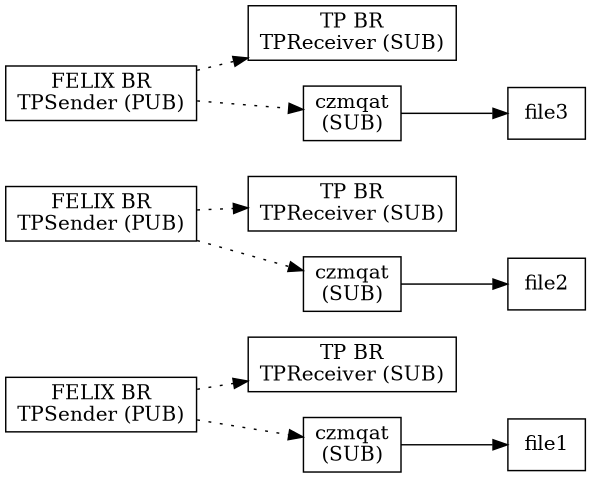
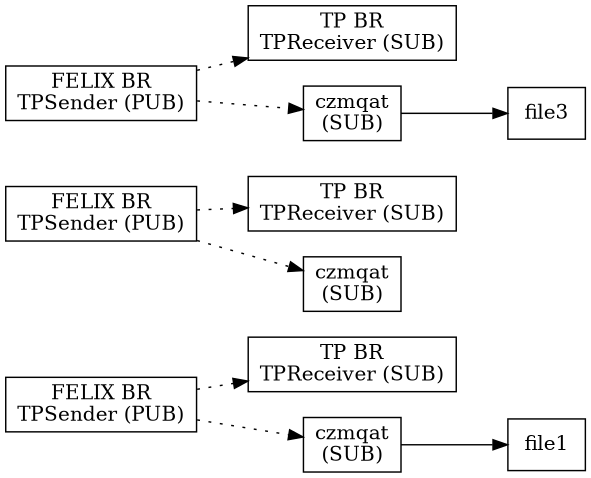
  digraph {
    rankdir=LR
    node [shape=box]
    edge [style=dotted]
    n1 [label="FELIX BR\nTPSender (PUB)"]
    n2 [label="TP BR\nTPReceiver (SUB)"]
    n3 [label="czmqat\n(SUB)"]
    n4 [label="FELIX BR\nTPSender (PUB)"]
    n5 [label="TP BR\nTPReceiver (SUB)"]
    n6 [label="czmqat\n(SUB)"]
    n7 [label="FELIX BR\nTPSender (PUB)"]
    n8 [label="TP BR\nTPReceiver (SUB)"]
    n9 [label="czmqat\n(SUB)"]
    n10 [label=file1]
-   n11 [label=file2]
    n12 [label=file3]
    n1 -> n2
    n1 -> n3
    n3 -> n10 [style=solid]
    n4 -> n5
    n4 -> n6
-   n6 -> n11 [style=solid]
    n7 -> n8
    n7 -> n9
    n9 -> n12 [style=solid]
  }
